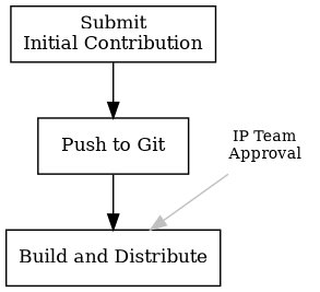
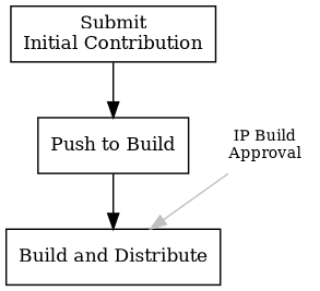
  digraph {
    node [fillcolor=white fontsize=12 group=g1 shape=box style=filled]
    n1 [label="Submit\nInitial Contribution"]
-   n2 [label="Push to Git"]
+   n2 [label="Push to Build"]
    n3 [label="Build and Distribute"]
-   n4 [fillcolor=transparent fontsize=10 label="IP Team\nApproval" shape=plaintext group=""]
+   n4 [fillcolor=transparent fontsize=10 label="IP Build\nApproval" shape=plaintext group=""]
    n1 -> n2
    n2 -> n3
    n4 -> n3 [color=grey]
  }
